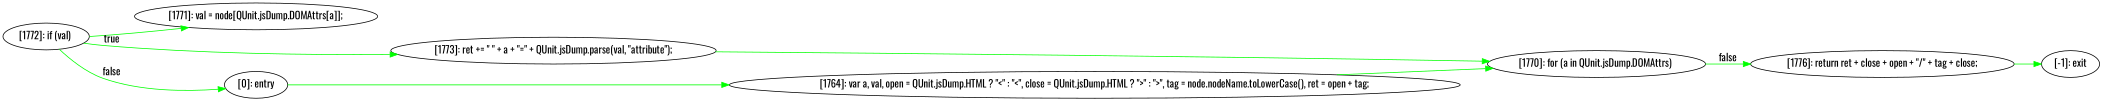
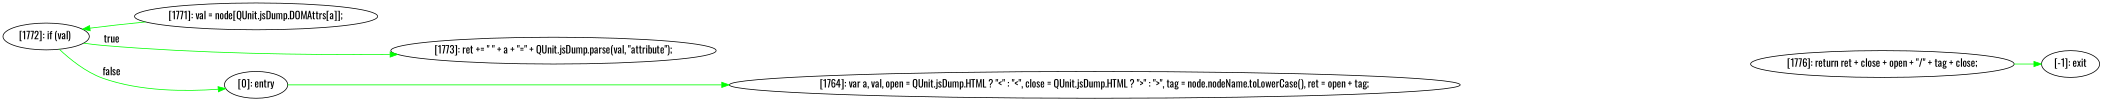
  digraph {
    fontname=Oswald
    rankdir=LR
    node [fontname=Oswald]
    edge [color=green fontname=Oswald]
    n1 [label="[1776]: return ret + close + open + \"/\" + tag + close;\n"]
    n2 [label="[-1]: exit"]
-   n3 [label="[1770]: for (a in QUnit.jsDump.DOMAttrs) "]
    n4 [label="[1771]: val = node[QUnit.jsDump.DOMAttrs[a]];\n"]
    n5 [label="[1772]: if (val) "]
    n6 [label="[1773]: ret += \" \" + a + \"=\" + QUnit.jsDump.parse(val, \"attribute\");\n"]
    n7 [label="[0]: entry"]
    n8 [label="[1764]: var a, val, open = QUnit.jsDump.HTML ? \"&lt;\" : \"<\", close = QUnit.jsDump.HTML ? \"&gt;\" : \">\", tag = node.nodeName.toLowerCase(), ret = open + tag;\n"]
    n1 -> n2
-   n3 -> n1 [label=false]
-   n5 -> n4
+   n4 -> n5
    n5 -> n6 [label=true]
    n5 -> n7 [label=false]
-   n6 -> n3
    n7 -> n8
-   n8 -> n3
  }
